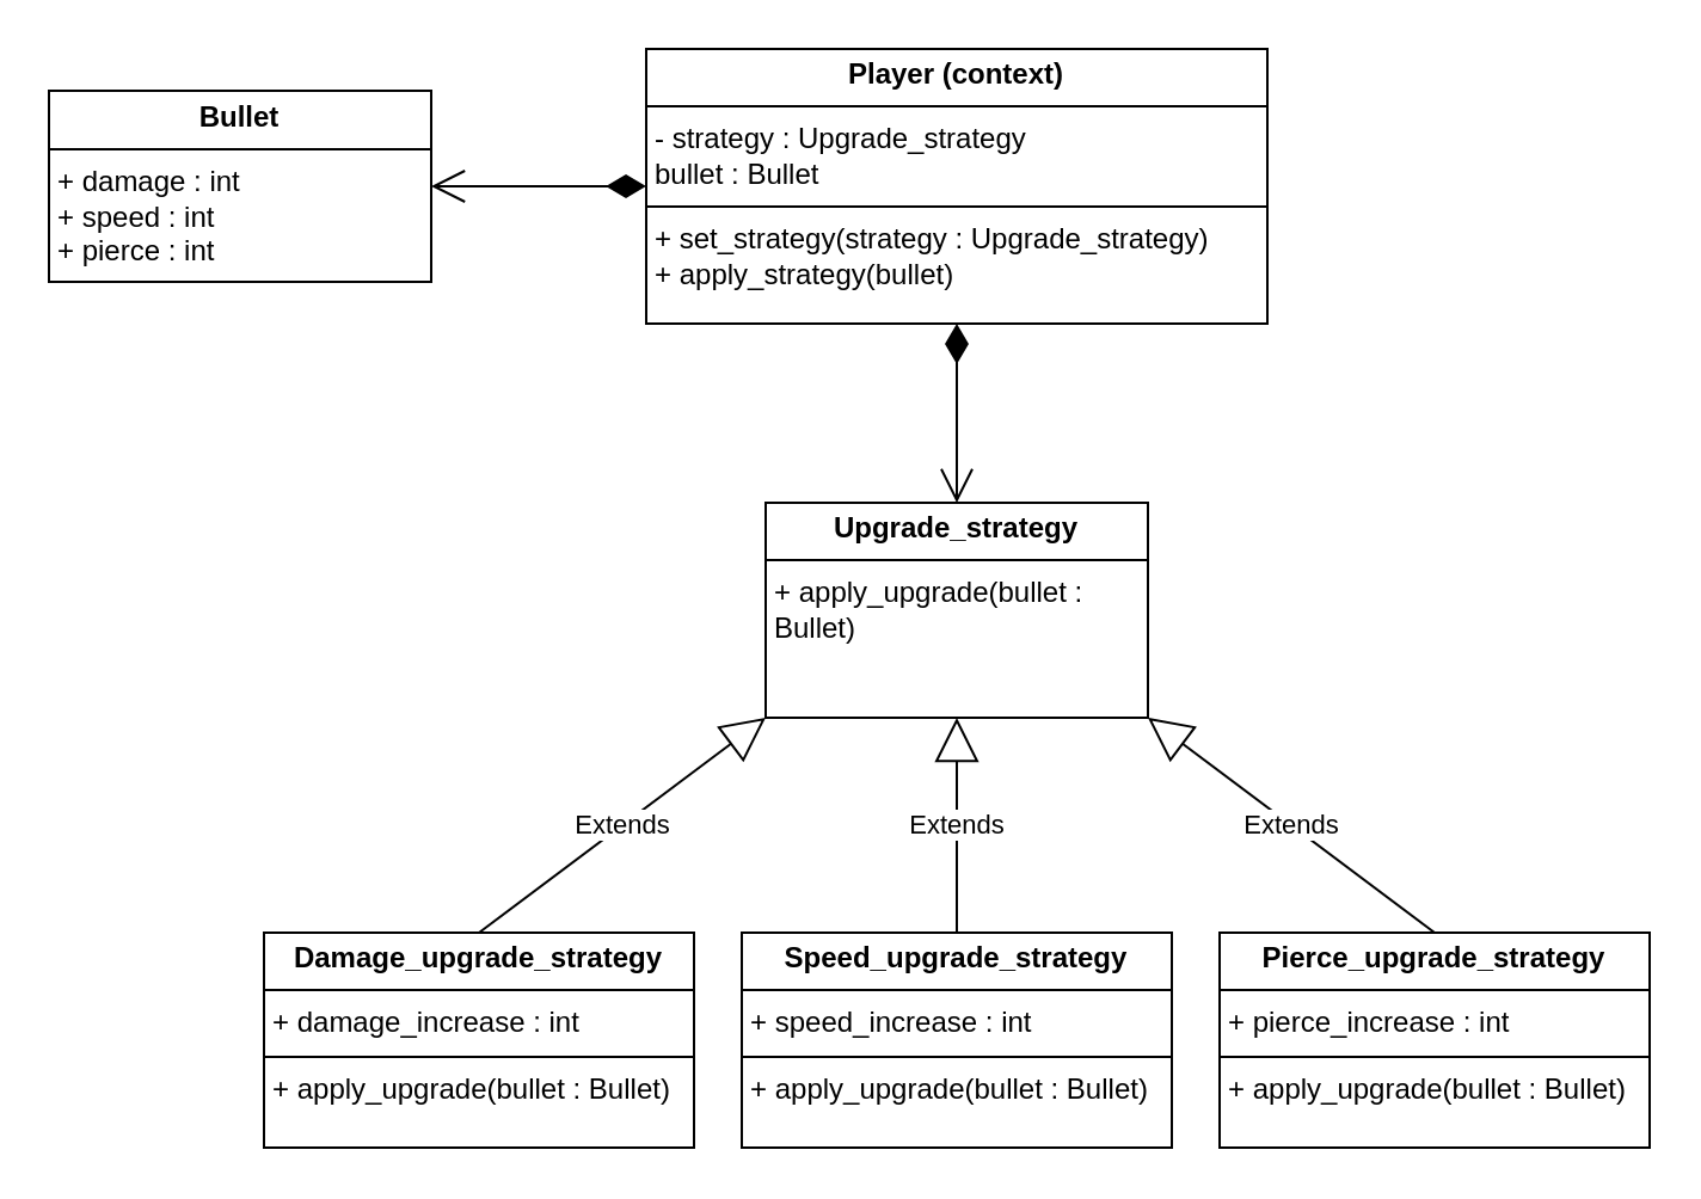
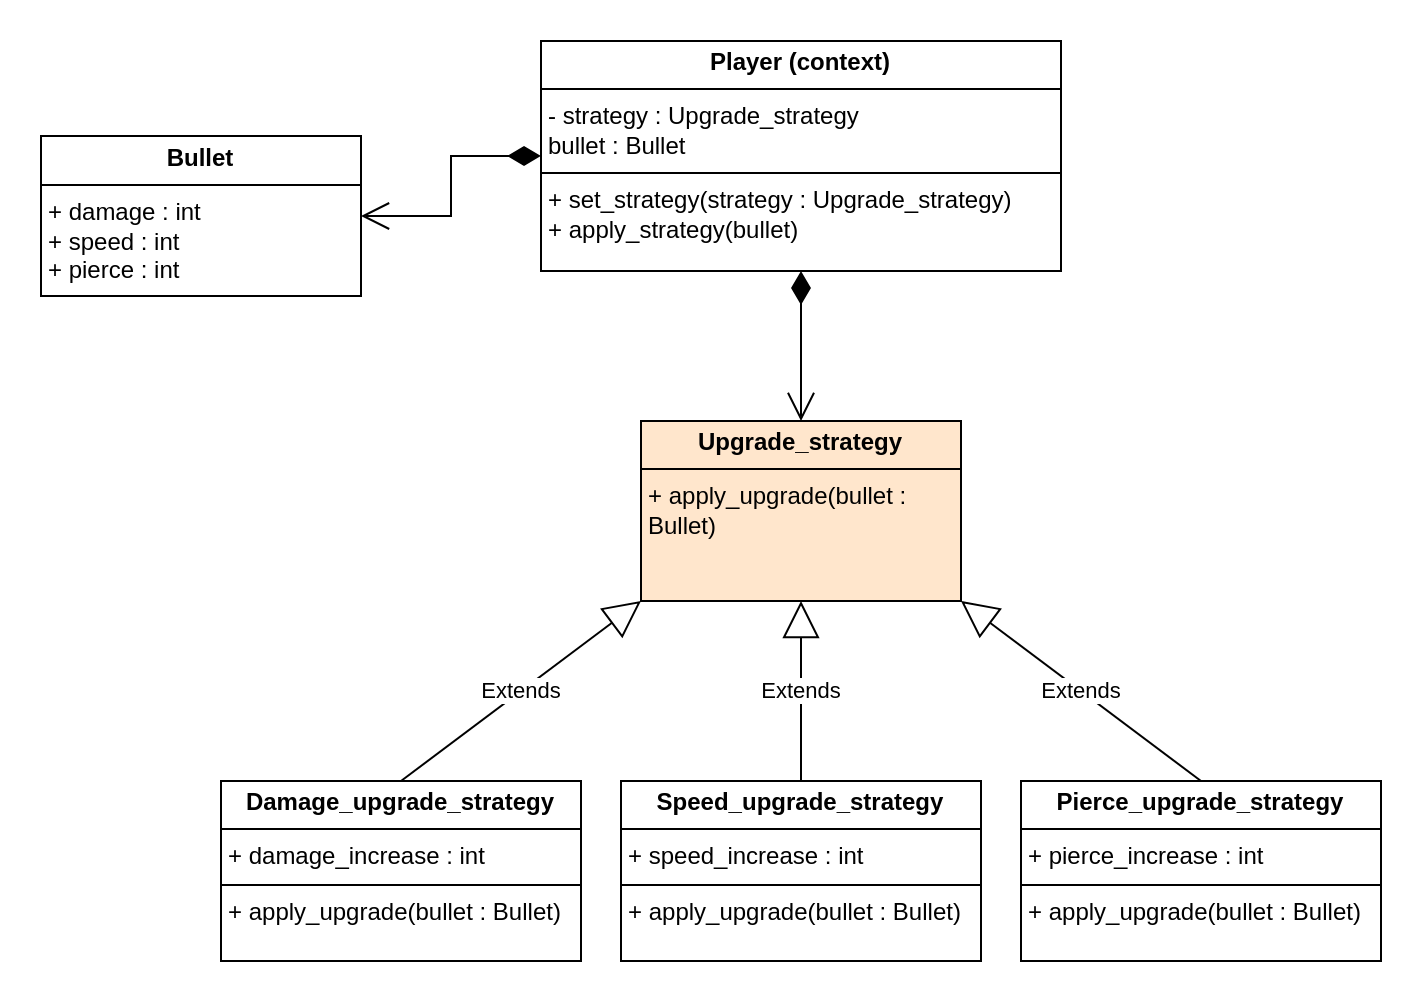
  <mxCell id="0" />
  <mxCell id="1" parent="0" />
- <mxCell id="2" value="&lt;p style=&quot;margin:0px;margin-top:4px;text-align:center;&quot;&gt;&lt;b&gt;Bullet&lt;/b&gt;&lt;/p&gt;&lt;hr size=&quot;1&quot; style=&quot;border-style:solid;&quot;&gt;&lt;p style=&quot;margin:0px;margin-left:4px;&quot;&gt;+ damage : int&lt;/p&gt;&lt;p style=&quot;margin:0px;margin-left:4px;&quot;&gt;+ speed : int&lt;/p&gt;&lt;p style=&quot;margin:0px;margin-left:4px;&quot;&gt;+ pierce : int&lt;/p&gt;" style="verticalAlign=top;align=left;overflow=fill;html=1;whiteSpace=wrap;" parent="1" vertex="1"><mxGeometry x="20" y="37.5" width="160" height="80" as="geometry" /></mxCell>
- <mxCell id="3" value="&lt;p style=&quot;margin:0px;margin-top:4px;text-align:center;&quot;&gt;&lt;b&gt;Upgrade_strategy&lt;/b&gt;&lt;/p&gt;&lt;hr size=&quot;1&quot; style=&quot;border-style:solid;&quot;&gt;&lt;p style=&quot;margin:0px;margin-left:4px;&quot;&gt;+ apply_upgrade(bullet : Bullet)&lt;/p&gt;" style="verticalAlign=top;align=left;overflow=fill;html=1;whiteSpace=wrap;" parent="1" vertex="1"><mxGeometry x="320" y="210" width="160" height="90" as="geometry" /></mxCell>
+ <mxCell id="2" value="&lt;p style=&quot;margin:0px;margin-top:4px;text-align:center;&quot;&gt;&lt;b&gt;Bullet&lt;/b&gt;&lt;/p&gt;&lt;hr size=&quot;1&quot; style=&quot;border-style:solid;&quot;&gt;&lt;p style=&quot;margin:0px;margin-left:4px;&quot;&gt;+ damage : int&lt;/p&gt;&lt;p style=&quot;margin:0px;margin-left:4px;&quot;&gt;+ speed : int&lt;/p&gt;&lt;p style=&quot;margin:0px;margin-left:4px;&quot;&gt;+ pierce : int&lt;/p&gt;" style="verticalAlign=top;align=left;overflow=fill;html=1;whiteSpace=wrap;" parent="1" vertex="1"><mxGeometry x="20" y="67.5" width="160" height="80" as="geometry" /></mxCell>
+ <mxCell id="3" value="&lt;p style=&quot;margin:0px;margin-top:4px;text-align:center;&quot;&gt;&lt;b&gt;Upgrade_strategy&lt;/b&gt;&lt;/p&gt;&lt;hr size=&quot;1&quot; style=&quot;border-style:solid;&quot;&gt;&lt;p style=&quot;margin:0px;margin-left:4px;&quot;&gt;+ apply_upgrade(bullet : Bullet)&lt;/p&gt;" style="verticalAlign=top;align=left;overflow=fill;html=1;whiteSpace=wrap;fillColor=#ffe6cc;" parent="1" vertex="1"><mxGeometry x="320" y="210" width="160" height="90" as="geometry" /></mxCell>
  <mxCell id="4" value="&lt;p style=&quot;margin:0px;margin-top:4px;text-align:center;&quot;&gt;&lt;b&gt;Damage_upgrade_strategy&lt;/b&gt;&lt;/p&gt;&lt;hr size=&quot;1&quot; style=&quot;border-style:solid;&quot;&gt;&lt;p style=&quot;margin:0px;margin-left:4px;&quot;&gt;+ damage_increase : int&lt;/p&gt;&lt;hr size=&quot;1&quot; style=&quot;border-style:solid;&quot;&gt;&lt;p style=&quot;margin:0px;margin-left:4px;&quot;&gt;+ apply_upgrade(bullet : Bullet)&lt;/p&gt;" style="verticalAlign=top;align=left;overflow=fill;html=1;whiteSpace=wrap;" parent="1" vertex="1"><mxGeometry x="110" y="390" width="180" height="90" as="geometry" /></mxCell>
  <mxCell id="5" value="&lt;p style=&quot;margin:0px;margin-top:4px;text-align:center;&quot;&gt;&lt;b&gt;Speed_upgrade_strategy&lt;/b&gt;&lt;/p&gt;&lt;hr size=&quot;1&quot; style=&quot;border-style:solid;&quot;&gt;&lt;p style=&quot;margin:0px;margin-left:4px;&quot;&gt;+ speed_increase : int&lt;/p&gt;&lt;hr size=&quot;1&quot; style=&quot;border-style:solid;&quot;&gt;&lt;p style=&quot;margin:0px;margin-left:4px;&quot;&gt;+ apply_upgrade(bullet : Bullet)&lt;/p&gt;" style="verticalAlign=top;align=left;overflow=fill;html=1;whiteSpace=wrap;" parent="1" vertex="1"><mxGeometry x="310" y="390" width="180" height="90" as="geometry" /></mxCell>
  <mxCell id="6" value="&lt;p style=&quot;margin:0px;margin-top:4px;text-align:center;&quot;&gt;&lt;b&gt;Pierce_upgrade_strategy&lt;/b&gt;&lt;/p&gt;&lt;hr size=&quot;1&quot; style=&quot;border-style:solid;&quot;&gt;&lt;p style=&quot;margin:0px;margin-left:4px;&quot;&gt;+ pierce_increase : int&lt;/p&gt;&lt;hr size=&quot;1&quot; style=&quot;border-style:solid;&quot;&gt;&lt;p style=&quot;margin:0px;margin-left:4px;&quot;&gt;+ apply_upgrade(bullet : Bullet)&lt;/p&gt;" style="verticalAlign=top;align=left;overflow=fill;html=1;whiteSpace=wrap;" parent="1" vertex="1"><mxGeometry x="510" y="390" width="180" height="90" as="geometry" /></mxCell>
  <mxCell id="7" value="&lt;p style=&quot;margin:0px;margin-top:4px;text-align:center;&quot;&gt;&lt;b&gt;Player (context)&lt;/b&gt;&lt;/p&gt;&lt;hr size=&quot;1&quot; style=&quot;border-style:solid;&quot;&gt;&lt;p style=&quot;margin:0px;margin-left:4px;&quot;&gt;- strategy : Upgrade_strategy&lt;/p&gt;&lt;p style=&quot;margin:0px;margin-left:4px;&quot;&gt;bullet : Bullet&lt;/p&gt;&lt;hr style=&quot;border-style: solid;&quot; size=&quot;1&quot;&gt;&lt;p style=&quot;margin: 0px 0px 0px 4px;&quot;&gt;+ set_strategy(strategy : Upgrade_strategy)&lt;/p&gt;&lt;p style=&quot;margin: 0px 0px 0px 4px;&quot;&gt;+ apply_strategy(bullet)&lt;/p&gt;" style="verticalAlign=top;align=left;overflow=fill;html=1;whiteSpace=wrap;" parent="1" vertex="1"><mxGeometry x="270" y="20" width="260" height="115" as="geometry" /></mxCell>
  <mxCell id="8" value="" style="endArrow=open;html=1;endSize=12;startArrow=diamondThin;startSize=14;startFill=1;edgeStyle=orthogonalEdgeStyle;align=left;verticalAlign=bottom;rounded=0;exitX=0;exitY=0.5;exitDx=0;exitDy=0;entryX=1;entryY=0.5;entryDx=0;entryDy=0;" parent="1" source="7" target="2" edge="1"><mxGeometry x="-1" y="3" relative="1" as="geometry"><mxPoint x="190" y="160" as="sourcePoint" /><mxPoint x="370" y="170" as="targetPoint" /></mxGeometry></mxCell>
  <mxCell id="9" value="" style="endArrow=open;html=1;endSize=12;startArrow=diamondThin;startSize=14;startFill=1;edgeStyle=orthogonalEdgeStyle;align=left;verticalAlign=bottom;rounded=0;exitX=0.5;exitY=1;exitDx=0;exitDy=0;entryX=0.5;entryY=0;entryDx=0;entryDy=0;" parent="1" source="7" target="3" edge="1"><mxGeometry x="-1" y="3" relative="1" as="geometry"><mxPoint x="370" y="180" as="sourcePoint" /><mxPoint x="280" y="180" as="targetPoint" /></mxGeometry></mxCell>
  <mxCell id="10" value="Extends" style="endArrow=block;endSize=16;endFill=0;html=1;rounded=0;exitX=0.5;exitY=0;exitDx=0;exitDy=0;entryX=0;entryY=1;entryDx=0;entryDy=0;" parent="1" source="4" target="3" edge="1"><mxGeometry width="160" relative="1" as="geometry"><mxPoint x="180" y="350" as="sourcePoint" /><mxPoint x="340" y="350" as="targetPoint" /></mxGeometry></mxCell>
  <mxCell id="11" value="Extends" style="endArrow=block;endSize=16;endFill=0;html=1;rounded=0;exitX=0.5;exitY=0;exitDx=0;exitDy=0;entryX=0.5;entryY=1;entryDx=0;entryDy=0;" parent="1" source="5" target="3" edge="1"><mxGeometry width="160" relative="1" as="geometry"><mxPoint x="500" y="370" as="sourcePoint" /><mxPoint x="620" y="280" as="targetPoint" /></mxGeometry></mxCell>
  <mxCell id="12" value="Extends" style="endArrow=block;endSize=16;endFill=0;html=1;rounded=0;exitX=0.5;exitY=0;exitDx=0;exitDy=0;entryX=1;entryY=1;entryDx=0;entryDy=0;" parent="1" source="6" target="3" edge="1"><mxGeometry width="160" relative="1" as="geometry"><mxPoint x="599.5" y="370" as="sourcePoint" /><mxPoint x="599.5" y="280" as="targetPoint" /></mxGeometry></mxCell>
